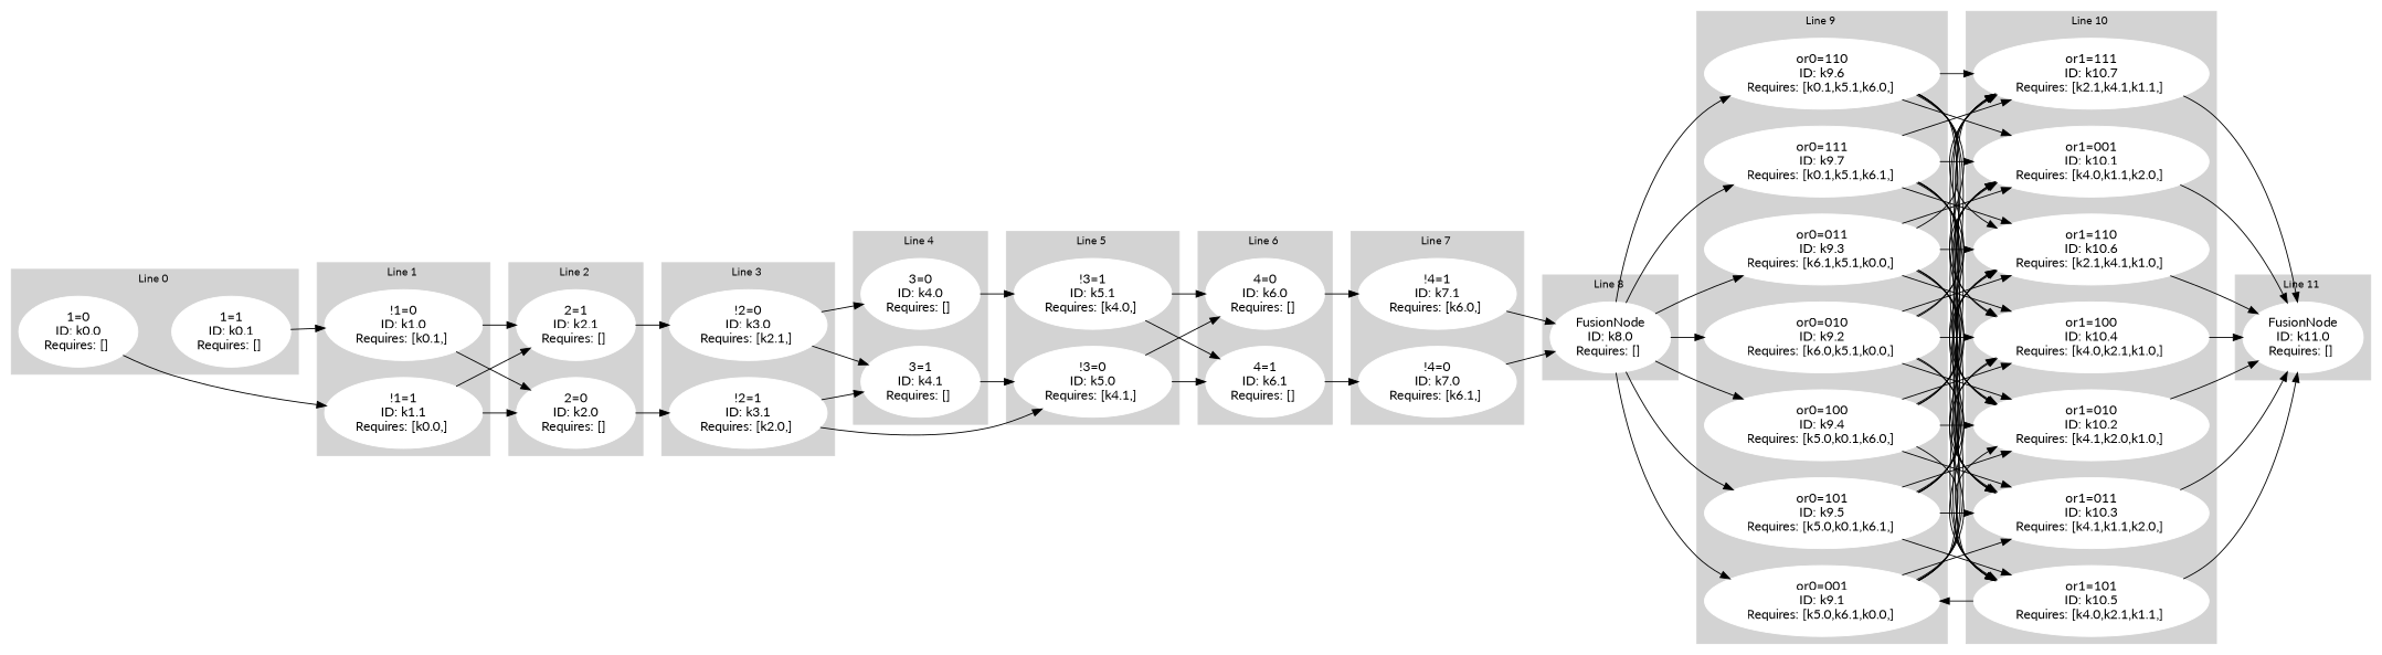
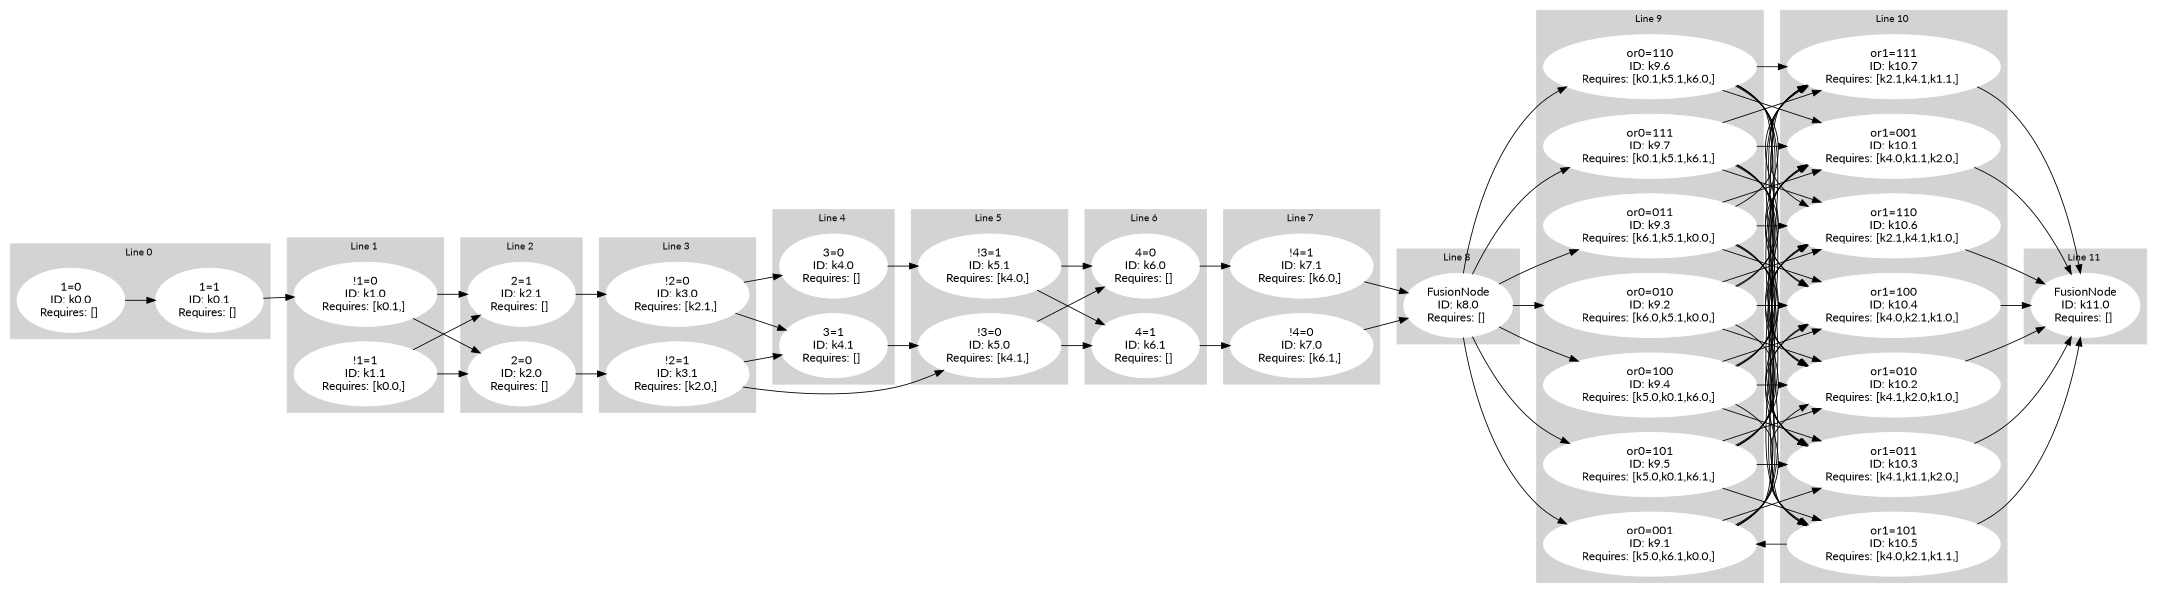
  digraph {
    compound="true "
    fontname=Lato
    rankdir=LR
    node [color=white fontname=Lato style=filled]
    edge [fontname=Lato]
    n1 [label=<!1=1<BR /> ID: k1.1 <BR />Requires: [k0.0,] <BR />>]
    n2 [label=<!1=0<BR /> ID: k1.0 <BR />Requires: [k0.1,] <BR />>]
    n3 [label=<1=1<BR /> ID: k0.1 <BR />Requires: [] <BR />>]
    n4 [label=<1=0<BR /> ID: k0.0 <BR />Requires: [] <BR />>]
    n5 [label=<2=1<BR /> ID: k2.1 <BR />Requires: [] <BR />>]
    n6 [label=<2=0<BR /> ID: k2.0 <BR />Requires: [] <BR />>]
    n7 [label=<!2=0<BR /> ID: k3.0 <BR />Requires: [k2.1,] <BR />>]
    n8 [label=<!2=1<BR /> ID: k3.1 <BR />Requires: [k2.0,] <BR />>]
    n9 [label=<3=0<BR /> ID: k4.0 <BR />Requires: [] <BR />>]
    n10 [label=<3=1<BR /> ID: k4.1 <BR />Requires: [] <BR />>]
    n11 [label=<!3=0<BR /> ID: k5.0 <BR />Requires: [k4.1,] <BR />>]
    n12 [label=<!3=1<BR /> ID: k5.1 <BR />Requires: [k4.0,] <BR />>]
    n13 [label=<4=0<BR /> ID: k6.0 <BR />Requires: [] <BR />>]
    n14 [label=<4=1<BR /> ID: k6.1 <BR />Requires: [] <BR />>]
    n15 [label=<!4=1<BR /> ID: k7.1 <BR />Requires: [k6.0,] <BR />>]
    n16 [label=<!4=0<BR /> ID: k7.0 <BR />Requires: [k6.1,] <BR />>]
    n17 [label=<FusionNode<BR /> ID: k8.0 <BR />Requires: [] <BR />>]
    n18 [label=<or0=100<BR /> ID: k9.4 <BR />Requires: [k5.0,k0.1,k6.0,] <BR />>]
    n19 [label=<or0=101<BR /> ID: k9.5 <BR />Requires: [k5.0,k0.1,k6.1,] <BR />>]
    n20 [label=<or0=001<BR /> ID: k9.1 <BR />Requires: [k5.0,k6.1,k0.0,] <BR />>]
    n21 [label=<or0=110<BR /> ID: k9.6 <BR />Requires: [k0.1,k5.1,k6.0,] <BR />>]
    n22 [label=<or0=111<BR /> ID: k9.7 <BR />Requires: [k0.1,k5.1,k6.1,] <BR />>]
    n23 [label=<or0=011<BR /> ID: k9.3 <BR />Requires: [k6.1,k5.1,k0.0,] <BR />>]
    n24 [label=<or0=010<BR /> ID: k9.2 <BR />Requires: [k6.0,k5.1,k0.0,] <BR />>]
    n25 [label=<or1=001<BR /> ID: k10.1 <BR />Requires: [k4.0,k1.1,k2.0,] <BR />>]
    n26 [label=<or1=110<BR /> ID: k10.6 <BR />Requires: [k2.1,k4.1,k1.0,] <BR />>]
    n27 [label=<or1=100<BR /> ID: k10.4 <BR />Requires: [k4.0,k2.1,k1.0,] <BR />>]
    n28 [label=<or1=010<BR /> ID: k10.2 <BR />Requires: [k4.1,k2.0,k1.0,] <BR />>]
    n29 [label=<or1=011<BR /> ID: k10.3 <BR />Requires: [k4.1,k1.1,k2.0,] <BR />>]
    n30 [label=<or1=101<BR /> ID: k10.5 <BR />Requires: [k4.0,k2.1,k1.1,] <BR />>]
    n31 [label=<or1=111<BR /> ID: k10.7 <BR />Requires: [k2.1,k4.1,k1.1,] <BR />>]
    n32 [label=<FusionNode<BR /> ID: k11.0 <BR />Requires: [] <BR />>]
    subgraph cluster_1 {
      color=lightgrey
      fontsize=12
      label="Line 1 "
      style=filled
      n1
      n2
    }
    subgraph cluster_2 {
      color=lightgrey
      fontsize=12
      label="Line 0 "
      style=filled
      n3
      n4
    }
    subgraph cluster_3 {
      color=lightgrey
      fontsize=12
      label="Line 2 "
      style=filled
      n5
      n6
    }
    subgraph cluster_4 {
      color=lightgrey
      fontsize=12
      label="Line 3 "
      style=filled
      n7
      n8
    }
    subgraph cluster_5 {
      color=lightgrey
      fontsize=12
      label="Line 4 "
      style=filled
      n9
      n10
    }
    subgraph cluster_6 {
      color=lightgrey
      fontsize=12
      label="Line 5 "
      style=filled
      n11
      n12
    }
    subgraph cluster_7 {
      color=lightgrey
      fontsize=12
      label="Line 6 "
      style=filled
      n13
      n14
    }
    subgraph cluster_8 {
      color=lightgrey
      fontsize=12
      label="Line 7 "
      style=filled
      n15
      n16
    }
    subgraph cluster_9 {
      color=lightgrey
      fontsize=12
      label="Line 8 "
      style=filled
      n17
    }
    subgraph cluster_10 {
      color=lightgrey
      fontsize=12
      label="Line 9 "
      style=filled
      n18
      n19
      n20
      n21
      n22
      n23
      n24
    }
    subgraph cluster_11 {
      color=lightgrey
      fontsize=12
      label="Line 10 "
      style=filled
      n25
      n26
      n27
      n28
      n29
      n30
      n31
    }
    subgraph cluster_12 {
      color=lightgrey
      fontsize=12
      label="Line 11 "
      style=filled
      n32
    }
    n1 -> n5
    n1 -> n6
    n2 -> n5
    n2 -> n6
    n3 -> n2
-   n4 -> n1
+   n4 -> n3
    n5 -> n7
    n6 -> n8
    n7 -> n9
    n7 -> n10
    n8 -> n10
    n8 -> n11
    n9 -> n12
    n10 -> n11
    n11 -> n13
    n11 -> n14
    n12 -> n13
    n12 -> n14
    n13 -> n15
    n14 -> n16
    n15 -> n17
    n16 -> n17
    n17 -> n18
    n17 -> n19
    n17 -> n20
    n17 -> n21
    n17 -> n22
    n17 -> n23
    n17 -> n24
    n18 -> n25
    n18 -> n26
    n18 -> n27
    n18 -> n28
    n18 -> n29
    n18 -> n30
    n18 -> n31
    n19 -> n25
    n19 -> n26
    n19 -> n27
    n19 -> n28
    n19 -> n29
    n19 -> n30
    n19 -> n31
    n20 -> n25
    n20 -> n26
    n20 -> n27
    n20 -> n28
    n20 -> n29
    n20 -> n31
    n21 -> n25
    n21 -> n26
    n21 -> n27
    n21 -> n28
    n21 -> n29
    n21 -> n30
    n21 -> n31
    n22 -> n25
    n22 -> n26
    n22 -> n27
    n22 -> n28
    n22 -> n29
    n22 -> n30
    n22 -> n31
    n23 -> n25
    n23 -> n26
    n23 -> n27
    n23 -> n28
    n23 -> n29
    n23 -> n30
    n23 -> n31
    n24 -> n25
    n24 -> n26
    n24 -> n27
    n24 -> n28
    n24 -> n29
-   n24 -> n30
    n24 -> n31
    n25 -> n32
    n26 -> n32
    n27 -> n32
    n28 -> n32
    n29 -> n32
    n30 -> n20
    n30 -> n32
    n31 -> n32
  }
